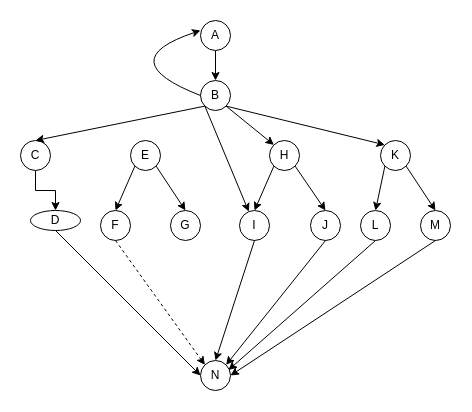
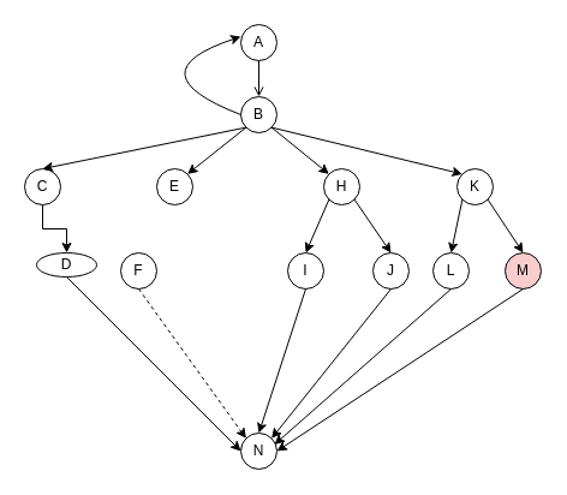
  <mxCell id="0" />
  <mxCell id="1" parent="0" />
- <mxCell id="2" style="edgeStyle=orthogonalEdgeStyle;rounded=0;orthogonalLoop=1;jettySize=auto;html=1;exitX=0.5;exitY=1;exitDx=0;exitDy=0;entryX=0.5;entryY=0;entryDx=0;entryDy=0;" edge="1" parent="1" source="3" target="17"><mxGeometry relative="1" as="geometry" /></mxCell>
+ <mxCell id="2" style="edgeStyle=orthogonalEdgeStyle;rounded=0;orthogonalLoop=1;jettySize=auto;html=1;exitX=0.5;exitY=1;exitDx=0;exitDy=0;entryX=0.5;entryY=0;entryDx=0;entryDy=0;endArrow=open;" edge="1" parent="1" source="3" target="17"><mxGeometry relative="1" as="geometry" /></mxCell>
  <mxCell id="3" value="&lt;div&gt;A&lt;/div&gt;" style="ellipse;whiteSpace=wrap;html=1;aspect=fixed;" vertex="1" parent="1"><mxGeometry x="200" y="20" width="30" height="30" as="geometry" /></mxCell>
  <mxCell id="4" value="N" style="ellipse;whiteSpace=wrap;html=1;aspect=fixed;" vertex="1" parent="1"><mxGeometry x="200" y="360" width="30" height="30" as="geometry" /></mxCell>
- <mxCell id="5" value="M" style="ellipse;whiteSpace=wrap;html=1;aspect=fixed;" vertex="1" parent="1"><mxGeometry x="420" y="210" width="30" height="30" as="geometry" /></mxCell>
+ <mxCell id="5" value="M" style="ellipse;whiteSpace=wrap;html=1;aspect=fixed;fillColor=#f8cecc;" vertex="1" parent="1"><mxGeometry x="420" y="210" width="30" height="30" as="geometry" /></mxCell>
  <mxCell id="6" value="L" style="ellipse;whiteSpace=wrap;html=1;aspect=fixed;" vertex="1" parent="1"><mxGeometry x="360" y="210" width="30" height="30" as="geometry" /></mxCell>
  <mxCell id="7" value="J" style="ellipse;whiteSpace=wrap;html=1;aspect=fixed;" vertex="1" parent="1"><mxGeometry x="310" y="210" width="30" height="30" as="geometry" /></mxCell>
  <mxCell id="8" value="I" style="ellipse;whiteSpace=wrap;html=1;aspect=fixed;" vertex="1" parent="1"><mxGeometry x="239" y="210" width="30" height="30" as="geometry" /></mxCell>
- <mxCell id="9" value="G" style="ellipse;whiteSpace=wrap;html=1;aspect=fixed;" vertex="1" parent="1"><mxGeometry x="170" y="210" width="30" height="30" as="geometry" /></mxCell>
  <mxCell id="10" value="F" style="ellipse;whiteSpace=wrap;html=1;aspect=fixed;" vertex="1" parent="1"><mxGeometry x="100" y="210" width="30" height="30" as="geometry" /></mxCell>
  <mxCell id="11" value="D" style="ellipse;whiteSpace=wrap;html=1;aspect=fixed;" vertex="1" parent="1"><mxGeometry x="30" y="210" width="50" height="20" as="geometry" /></mxCell>
  <mxCell id="12" value="K" style="ellipse;whiteSpace=wrap;html=1;aspect=fixed;" vertex="1" parent="1"><mxGeometry x="380" y="140" width="30" height="30" as="geometry" /></mxCell>
  <mxCell id="13" value="H" style="ellipse;whiteSpace=wrap;html=1;aspect=fixed;" vertex="1" parent="1"><mxGeometry x="269" y="140" width="30" height="30" as="geometry" /></mxCell>
  <mxCell id="14" value="E" style="ellipse;whiteSpace=wrap;html=1;aspect=fixed;" vertex="1" parent="1"><mxGeometry x="130" y="140" width="30" height="30" as="geometry" /></mxCell>
  <mxCell id="15" style="edgeStyle=orthogonalEdgeStyle;rounded=0;orthogonalLoop=1;jettySize=auto;html=1;exitX=0.5;exitY=1;exitDx=0;exitDy=0;entryX=0.5;entryY=0;entryDx=0;entryDy=0;" edge="1" parent="1" source="16" target="11"><mxGeometry relative="1" as="geometry" /></mxCell>
  <mxCell id="16" value="C" style="ellipse;whiteSpace=wrap;html=1;aspect=fixed;" vertex="1" parent="1"><mxGeometry x="20" y="140" width="30" height="30" as="geometry" /></mxCell>
  <mxCell id="17" value="&lt;div&gt;B&lt;/div&gt;" style="ellipse;whiteSpace=wrap;html=1;aspect=fixed;" vertex="1" parent="1"><mxGeometry x="200" y="80" width="30" height="30" as="geometry" /></mxCell>
  <mxCell id="18" value="" style="endArrow=classic;html=1;exitX=0;exitY=1;exitDx=0;exitDy=0;entryX=0.5;entryY=0;entryDx=0;entryDy=0;" edge="1" parent="1" source="17" target="16"><mxGeometry width="50" height="50" relative="1" as="geometry"><mxPoint x="260" y="170" as="sourcePoint" /><mxPoint x="310" y="120" as="targetPoint" /></mxGeometry></mxCell>
- <mxCell id="19" value="" style="endArrow=classic;html=1;exitX=0;exitY=1;exitDx=0;exitDy=0;" edge="1" parent="1" source="17" target="8"><mxGeometry width="50" height="50" relative="1" as="geometry"><mxPoint x="260" y="170" as="sourcePoint" /><mxPoint x="310" y="120" as="targetPoint" /></mxGeometry></mxCell>
+ <mxCell id="19" value="" style="endArrow=classic;html=1;exitX=0;exitY=1;exitDx=0;exitDy=0;entryX=1;entryY=0;entryDx=0;entryDy=0;" edge="1" parent="1" source="17" target="14"><mxGeometry width="50" height="50" relative="1" as="geometry"><mxPoint x="260" y="170" as="sourcePoint" /><mxPoint x="310" y="120" as="targetPoint" /></mxGeometry></mxCell>
  <mxCell id="20" value="" style="endArrow=classic;html=1;exitX=1;exitY=1;exitDx=0;exitDy=0;entryX=0;entryY=0;entryDx=0;entryDy=0;" edge="1" parent="1" source="17" target="13"><mxGeometry width="50" height="50" relative="1" as="geometry"><mxPoint x="260" y="170" as="sourcePoint" /><mxPoint x="310" y="120" as="targetPoint" /></mxGeometry></mxCell>
  <mxCell id="21" value="" style="endArrow=classic;html=1;exitX=1;exitY=1;exitDx=0;exitDy=0;entryX=0;entryY=0;entryDx=0;entryDy=0;" edge="1" parent="1" source="17" target="12"><mxGeometry width="50" height="50" relative="1" as="geometry"><mxPoint x="260" y="170" as="sourcePoint" /><mxPoint x="310" y="120" as="targetPoint" /></mxGeometry></mxCell>
- <mxCell id="22" value="" style="endArrow=classic;html=1;exitX=0;exitY=1;exitDx=0;exitDy=0;entryX=0.5;entryY=0;entryDx=0;entryDy=0;" edge="1" parent="1" source="14" target="10"><mxGeometry width="50" height="50" relative="1" as="geometry"><mxPoint x="260" y="170" as="sourcePoint" /><mxPoint x="310" y="120" as="targetPoint" /></mxGeometry></mxCell>
- <mxCell id="23" value="" style="endArrow=classic;html=1;exitX=1;exitY=1;exitDx=0;exitDy=0;entryX=0.5;entryY=0;entryDx=0;entryDy=0;" edge="1" parent="1" source="14" target="9"><mxGeometry width="50" height="50" relative="1" as="geometry"><mxPoint x="260" y="170" as="sourcePoint" /><mxPoint x="310" y="120" as="targetPoint" /></mxGeometry></mxCell>
  <mxCell id="24" value="" style="endArrow=classic;html=1;exitX=0;exitY=1;exitDx=0;exitDy=0;entryX=0.5;entryY=0;entryDx=0;entryDy=0;" edge="1" parent="1" source="13" target="8"><mxGeometry width="50" height="50" relative="1" as="geometry"><mxPoint x="260" y="170" as="sourcePoint" /><mxPoint x="310" y="120" as="targetPoint" /></mxGeometry></mxCell>
  <mxCell id="25" value="" style="endArrow=classic;html=1;exitX=1;exitY=1;exitDx=0;exitDy=0;entryX=0.5;entryY=0;entryDx=0;entryDy=0;" edge="1" parent="1" source="13" target="7"><mxGeometry width="50" height="50" relative="1" as="geometry"><mxPoint x="260" y="170" as="sourcePoint" /><mxPoint x="310" y="120" as="targetPoint" /></mxGeometry></mxCell>
  <mxCell id="26" value="" style="endArrow=classic;html=1;exitX=0;exitY=1;exitDx=0;exitDy=0;entryX=0.5;entryY=0;entryDx=0;entryDy=0;" edge="1" parent="1" source="12" target="6"><mxGeometry width="50" height="50" relative="1" as="geometry"><mxPoint x="260" y="170" as="sourcePoint" /><mxPoint x="310" y="120" as="targetPoint" /></mxGeometry></mxCell>
  <mxCell id="27" value="" style="endArrow=classic;html=1;exitX=1;exitY=1;exitDx=0;exitDy=0;entryX=0.5;entryY=0;entryDx=0;entryDy=0;" edge="1" parent="1" source="12" target="5"><mxGeometry width="50" height="50" relative="1" as="geometry"><mxPoint x="260" y="170" as="sourcePoint" /><mxPoint x="310" y="120" as="targetPoint" /></mxGeometry></mxCell>
  <mxCell id="28" value="" style="endArrow=classic;html=1;exitX=0.5;exitY=1;exitDx=0;exitDy=0;entryX=0;entryY=0.5;entryDx=0;entryDy=0;" edge="1" parent="1" source="11" target="4"><mxGeometry width="50" height="50" relative="1" as="geometry"><mxPoint x="260" y="230" as="sourcePoint" /><mxPoint x="310" y="180" as="targetPoint" /></mxGeometry></mxCell>
  <mxCell id="29" value="" style="endArrow=classic;html=1;exitX=0.5;exitY=1;exitDx=0;exitDy=0;entryX=0;entryY=0;entryDx=0;entryDy=0;dashed=1;" edge="1" parent="1" source="10" target="4"><mxGeometry width="50" height="50" relative="1" as="geometry"><mxPoint x="260" y="230" as="sourcePoint" /><mxPoint x="310" y="180" as="targetPoint" /></mxGeometry></mxCell>
  <mxCell id="30" value="" style="endArrow=classic;html=1;exitX=0.5;exitY=1;exitDx=0;exitDy=0;entryX=0.5;entryY=0;entryDx=0;entryDy=0;" edge="1" parent="1" source="8" target="4"><mxGeometry width="50" height="50" relative="1" as="geometry"><mxPoint x="260" y="230" as="sourcePoint" /><mxPoint x="310" y="180" as="targetPoint" /></mxGeometry></mxCell>
  <mxCell id="31" value="" style="endArrow=classic;html=1;exitX=0.5;exitY=1;exitDx=0;exitDy=0;entryX=1;entryY=0;entryDx=0;entryDy=0;" edge="1" parent="1" source="7" target="4"><mxGeometry width="50" height="50" relative="1" as="geometry"><mxPoint x="260" y="230" as="sourcePoint" /><mxPoint x="310" y="180" as="targetPoint" /></mxGeometry></mxCell>
  <mxCell id="32" value="" style="endArrow=classic;html=1;exitX=0.5;exitY=1;exitDx=0;exitDy=0;entryX=0.933;entryY=0.317;entryDx=0;entryDy=0;entryPerimeter=0;" edge="1" parent="1" source="6" target="4"><mxGeometry width="50" height="50" relative="1" as="geometry"><mxPoint x="260" y="230" as="sourcePoint" /><mxPoint x="310" y="180" as="targetPoint" /></mxGeometry></mxCell>
  <mxCell id="33" value="" style="endArrow=classic;html=1;exitX=0.5;exitY=1;exitDx=0;exitDy=0;entryX=1;entryY=0.5;entryDx=0;entryDy=0;" edge="1" parent="1" source="5" target="4"><mxGeometry width="50" height="50" relative="1" as="geometry"><mxPoint x="260" y="230" as="sourcePoint" /><mxPoint x="310" y="180" as="targetPoint" /></mxGeometry></mxCell>
  <mxCell id="34" value="" style="curved=1;endArrow=classic;html=1;exitX=0;exitY=0.5;exitDx=0;exitDy=0;" edge="1" parent="1" source="17"><mxGeometry width="50" height="50" relative="1" as="geometry"><mxPoint x="150" y="80" as="sourcePoint" /><mxPoint x="200" y="30" as="targetPoint" /><Array as="points"><mxPoint x="110" y="60" /></Array></mxGeometry></mxCell>
